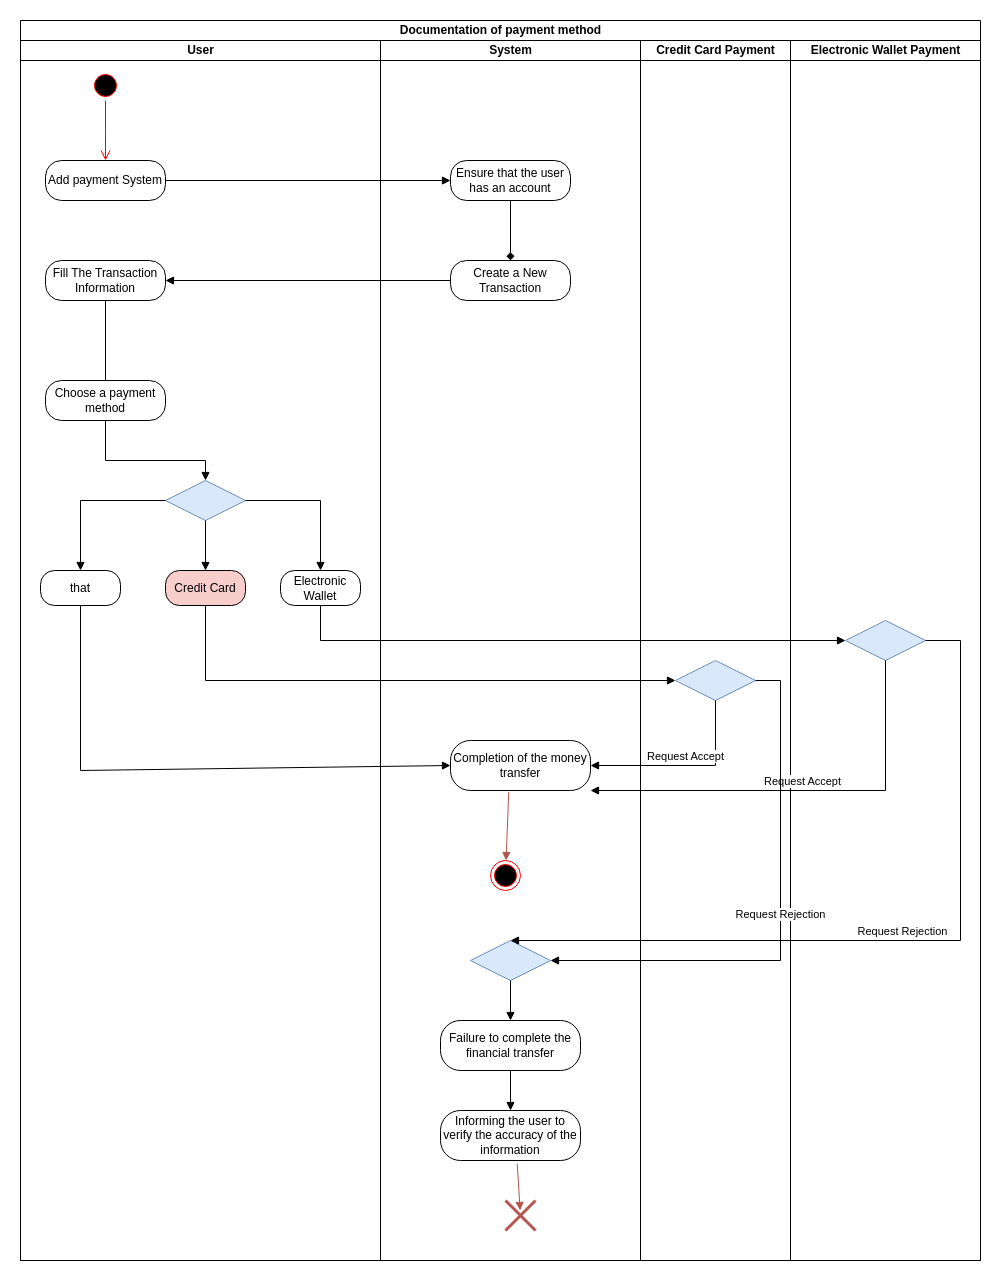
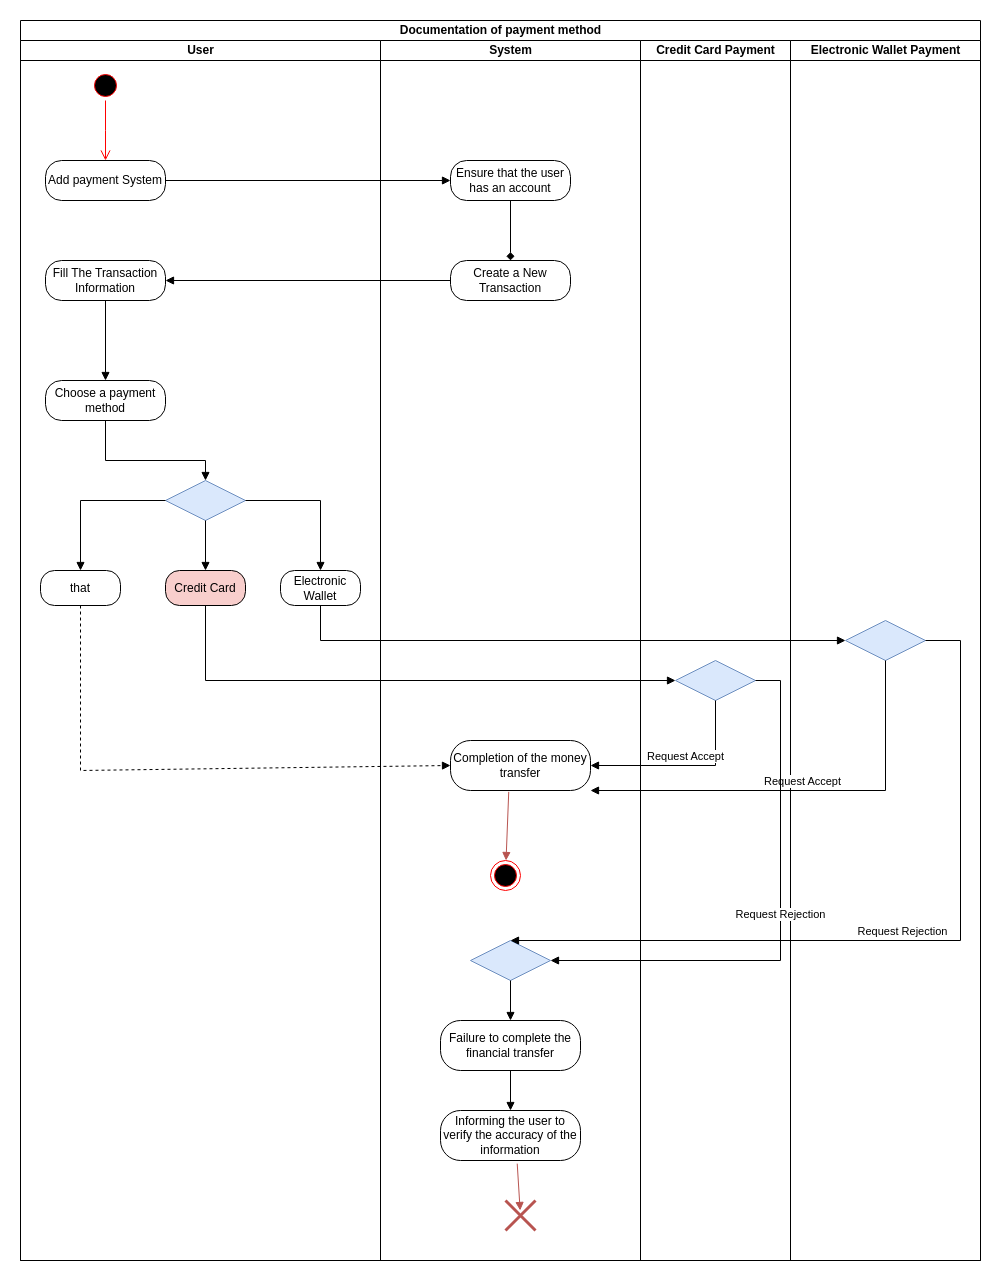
  <mxCell id="0" />
  <mxCell id="1" parent="0" />
  <mxCell id="2" value="Documentation of payment method" style="swimlane;childLayout=stackLayout;resizeParent=1;resizeParentMax=0;startSize=20;html=1;" parent="1" vertex="1"><mxGeometry x="20" y="20" width="960" height="1240" as="geometry" /></mxCell>
  <mxCell id="3" value="User" style="swimlane;startSize=20;html=1;" parent="2" vertex="1"><mxGeometry y="20" width="360" height="1220" as="geometry" /></mxCell>
  <mxCell id="4" value="" style="ellipse;html=1;shape=startState;fillColor=#000000;strokeColor=#ff0000;" parent="3" vertex="1"><mxGeometry x="70" y="30" width="30" height="30" as="geometry" /></mxCell>
  <mxCell id="5" value="" style="edgeStyle=orthogonalEdgeStyle;html=1;verticalAlign=bottom;endArrow=open;endSize=8;strokeColor=#ff0000;rounded=0;" parent="3" source="4" edge="1"><mxGeometry relative="1" as="geometry"><mxPoint x="85" y="120" as="targetPoint" /></mxGeometry></mxCell>
  <mxCell id="6" value="Add payment System" style="rounded=1;whiteSpace=wrap;html=1;arcSize=40;" parent="3" vertex="1"><mxGeometry x="25" y="120" width="120" height="40" as="geometry" /></mxCell>
  <mxCell id="7" value="Fill The Transaction Information" style="rounded=1;whiteSpace=wrap;html=1;arcSize=40;" parent="3" vertex="1"><mxGeometry x="25" y="220" width="120" height="40" as="geometry" /></mxCell>
  <mxCell id="8" value="Choose a payment method" style="rounded=1;whiteSpace=wrap;html=1;arcSize=40;" parent="3" vertex="1"><mxGeometry x="25" y="340" width="120" height="40" as="geometry" /></mxCell>
- <mxCell id="9" value="" style="html=1;verticalAlign=bottom;endArrow=none;curved=0;rounded=0;entryX=0.5;entryY=0;entryDx=0;entryDy=0;exitX=0.5;exitY=1;exitDx=0;exitDy=0;" parent="3" source="7" target="8" edge="1"><mxGeometry width="80" relative="1" as="geometry"><mxPoint x="126" y="390" as="sourcePoint" /><mxPoint x="126" y="450" as="targetPoint" /></mxGeometry></mxCell>
+ <mxCell id="9" value="" style="html=1;verticalAlign=bottom;endArrow=block;curved=0;rounded=0;entryX=0.5;entryY=0;entryDx=0;entryDy=0;exitX=0.5;exitY=1;exitDx=0;exitDy=0;" parent="3" source="7" target="8" edge="1"><mxGeometry width="80" relative="1" as="geometry"><mxPoint x="126" y="390" as="sourcePoint" /><mxPoint x="126" y="450" as="targetPoint" /></mxGeometry></mxCell>
  <mxCell id="10" value="" style="rhombus;whiteSpace=wrap;html=1;fillColor=#dae8fc;strokeColor=#6c8ebf;" parent="3" vertex="1"><mxGeometry x="145" y="440" width="80" height="40" as="geometry" /></mxCell>
  <mxCell id="11" value="" style="html=1;verticalAlign=bottom;endArrow=block;curved=0;rounded=0;entryX=0.5;entryY=0;entryDx=0;entryDy=0;exitX=0.5;exitY=1;exitDx=0;exitDy=0;" parent="3" source="8" target="10" edge="1"><mxGeometry width="80" relative="1" as="geometry"><mxPoint x="190" y="360" as="sourcePoint" /><mxPoint x="190" y="420" as="targetPoint" /><Array as="points"><mxPoint x="85" y="420" /><mxPoint x="185" y="420" /></Array></mxGeometry></mxCell>
  <mxCell id="12" value="Electronic Wallet" style="rounded=1;whiteSpace=wrap;html=1;arcSize=40;" parent="3" vertex="1"><mxGeometry x="260" y="530" width="80" height="35" as="geometry" /></mxCell>
  <mxCell id="13" value="that" style="rounded=1;whiteSpace=wrap;html=1;arcSize=40;" parent="3" vertex="1"><mxGeometry x="20" y="530" width="80" height="35" as="geometry" /></mxCell>
  <mxCell id="14" value="Credit Card" style="rounded=1;whiteSpace=wrap;html=1;arcSize=40;fillColor=#f8cecc;" parent="3" vertex="1"><mxGeometry x="145" y="530" width="80" height="35" as="geometry" /></mxCell>
  <mxCell id="15" value="" style="html=1;verticalAlign=bottom;endArrow=block;curved=0;rounded=0;entryX=0.5;entryY=0;entryDx=0;entryDy=0;exitX=0.5;exitY=1;exitDx=0;exitDy=0;" parent="3" source="10" target="14" edge="1"><mxGeometry width="80" relative="1" as="geometry"><mxPoint x="240" y="410" as="sourcePoint" /><mxPoint x="240" y="490" as="targetPoint" /></mxGeometry></mxCell>
  <mxCell id="16" value="" style="html=1;verticalAlign=bottom;endArrow=block;curved=0;rounded=0;entryX=0.5;entryY=0;entryDx=0;entryDy=0;exitX=0;exitY=0.5;exitDx=0;exitDy=0;" parent="3" source="10" target="13" edge="1"><mxGeometry width="80" relative="1" as="geometry"><mxPoint x="70" y="430" as="sourcePoint" /><mxPoint x="70" y="510" as="targetPoint" /><Array as="points"><mxPoint x="60" y="460" /></Array></mxGeometry></mxCell>
  <mxCell id="17" value="" style="html=1;verticalAlign=bottom;endArrow=block;curved=0;rounded=0;entryX=0.5;entryY=0;entryDx=0;entryDy=0;exitX=1;exitY=0.5;exitDx=0;exitDy=0;" parent="3" source="10" target="12" edge="1"><mxGeometry width="80" relative="1" as="geometry"><mxPoint x="195" y="490" as="sourcePoint" /><mxPoint x="195" y="540" as="targetPoint" /><Array as="points"><mxPoint x="300" y="460" /></Array></mxGeometry></mxCell>
  <mxCell id="18" value="" style="html=1;verticalAlign=bottom;endArrow=block;curved=0;rounded=0;entryX=0;entryY=0.5;entryDx=0;entryDy=0;" parent="2" source="12" target="36" edge="1"><mxGeometry width="80" relative="1" as="geometry"><mxPoint x="300" y="590" as="sourcePoint" /><mxPoint x="770" y="655" as="targetPoint" /><Array as="points"><mxPoint x="300" y="620" /></Array></mxGeometry></mxCell>
  <mxCell id="19" value="System" style="swimlane;startSize=20;html=1;" parent="2" vertex="1"><mxGeometry x="360" y="20" width="260" height="1220" as="geometry" /></mxCell>
  <mxCell id="20" value="Ensure that the user has an account" style="rounded=1;whiteSpace=wrap;html=1;arcSize=40;" parent="19" vertex="1"><mxGeometry x="70" y="120" width="120" height="40" as="geometry" /></mxCell>
  <mxCell id="21" value="" style="html=1;verticalAlign=bottom;endArrow=diamond;curved=0;rounded=0;entryX=0.5;entryY=0;entryDx=0;entryDy=0;exitX=0.5;exitY=1;exitDx=0;exitDy=0;" parent="19" source="20" target="22" edge="1"><mxGeometry width="80" relative="1" as="geometry"><mxPoint x="36" y="200" as="sourcePoint" /><mxPoint x="181" y="200" as="targetPoint" /></mxGeometry></mxCell>
  <mxCell id="22" value="Create a New Transaction" style="rounded=1;whiteSpace=wrap;html=1;arcSize=40;" parent="19" vertex="1"><mxGeometry x="70" y="220" width="120" height="40" as="geometry" /></mxCell>
  <mxCell id="23" value="Completion of the money transfer" style="rounded=1;whiteSpace=wrap;html=1;arcSize=40;" parent="19" vertex="1"><mxGeometry x="70" y="700" width="140" height="50" as="geometry" /></mxCell>
  <mxCell id="24" value="" style="ellipse;html=1;shape=endState;fillColor=#000000;strokeColor=#ff0000;" parent="19" vertex="1"><mxGeometry x="110" y="820" width="30" height="30" as="geometry" /></mxCell>
  <mxCell id="25" value="" style="html=1;verticalAlign=bottom;endArrow=block;curved=0;rounded=0;exitX=0.416;exitY=1.026;exitDx=0;exitDy=0;exitPerimeter=0;fillColor=#f8cecc;strokeColor=#B85450;" parent="19" source="23" target="24" edge="1"><mxGeometry width="80" relative="1" as="geometry"><mxPoint x="129.41" y="760" as="sourcePoint" /><mxPoint x="129.41" y="810" as="targetPoint" /></mxGeometry></mxCell>
  <mxCell id="26" value="" style="rhombus;whiteSpace=wrap;html=1;fillColor=#dae8fc;strokeColor=#6c8ebf;" parent="19" vertex="1"><mxGeometry x="90" y="900" width="80" height="40" as="geometry" /></mxCell>
  <mxCell id="27" value="Informing the user to verify the accuracy of the information" style="rounded=1;whiteSpace=wrap;html=1;arcSize=40;" parent="19" vertex="1"><mxGeometry x="60" y="1070" width="140" height="50" as="geometry" /></mxCell>
  <mxCell id="28" value="Failure to complete the financial transfer" style="rounded=1;whiteSpace=wrap;html=1;arcSize=40;" parent="19" vertex="1"><mxGeometry x="60" y="980" width="140" height="50" as="geometry" /></mxCell>
  <mxCell id="29" value="" style="html=1;verticalAlign=bottom;endArrow=block;curved=0;rounded=0;fillColor=#f8cecc;strokeColor=#B85450;entryX=0.488;entryY=0.333;entryDx=0;entryDy=0;entryPerimeter=0;exitX=0.548;exitY=1.063;exitDx=0;exitDy=0;exitPerimeter=0;" parent="19" source="27" target="30" edge="1"><mxGeometry width="80" relative="1" as="geometry"><mxPoint x="129" y="1120" as="sourcePoint" /><mxPoint x="131" y="1170" as="targetPoint" /></mxGeometry></mxCell>
  <mxCell id="30" value="" style="shape=umlDestroy;whiteSpace=wrap;html=1;strokeWidth=3;targetShapes=umlLifeline;fillColor=#f8cecc;strokeColor=#b85450;" parent="19" vertex="1"><mxGeometry x="125" y="1160" width="30" height="30" as="geometry" /></mxCell>
  <mxCell id="31" value="" style="html=1;verticalAlign=bottom;endArrow=block;curved=0;rounded=0;entryX=0.5;entryY=0;entryDx=0;entryDy=0;exitX=0.5;exitY=1;exitDx=0;exitDy=0;" parent="19" source="26" target="28" edge="1"><mxGeometry width="80" relative="1" as="geometry"><mxPoint x="220" y="940" as="sourcePoint" /><mxPoint x="220" y="990" as="targetPoint" /></mxGeometry></mxCell>
  <mxCell id="32" value="" style="html=1;verticalAlign=bottom;endArrow=block;curved=0;rounded=0;entryX=0.5;entryY=0;entryDx=0;entryDy=0;exitX=0.5;exitY=1;exitDx=0;exitDy=0;" parent="19" source="28" target="27" edge="1"><mxGeometry width="80" relative="1" as="geometry"><mxPoint x="220" y="1010" as="sourcePoint" /><mxPoint x="220" y="1060" as="targetPoint" /></mxGeometry></mxCell>
  <mxCell id="33" value="Credit Card Payment" style="swimlane;startSize=20;html=1;" parent="2" vertex="1"><mxGeometry x="620" y="20" width="150" height="1220" as="geometry" /></mxCell>
  <mxCell id="34" value="" style="rhombus;whiteSpace=wrap;html=1;fillColor=#dae8fc;strokeColor=#6c8ebf;" parent="33" vertex="1"><mxGeometry x="35" y="620" width="80" height="40" as="geometry" /></mxCell>
  <mxCell id="35" value="Electronic Wallet Payment" style="swimlane;startSize=20;html=1;" parent="2" vertex="1"><mxGeometry x="770" y="20" width="190" height="1220" as="geometry" /></mxCell>
  <mxCell id="36" value="" style="rhombus;whiteSpace=wrap;html=1;fillColor=#dae8fc;strokeColor=#6c8ebf;" parent="35" vertex="1"><mxGeometry x="55" y="580" width="80" height="40" as="geometry" /></mxCell>
  <mxCell id="37" value="" style="html=1;verticalAlign=bottom;endArrow=block;curved=0;rounded=0;entryX=0;entryY=0.5;entryDx=0;entryDy=0;exitX=1;exitY=0.5;exitDx=0;exitDy=0;" parent="2" source="6" target="20" edge="1"><mxGeometry width="80" relative="1" as="geometry"><mxPoint x="156" y="160" as="sourcePoint" /><mxPoint x="250" y="110" as="targetPoint" /></mxGeometry></mxCell>
  <mxCell id="38" value="" style="html=1;verticalAlign=bottom;endArrow=block;curved=0;rounded=0;entryX=1;entryY=0.5;entryDx=0;entryDy=0;exitX=0;exitY=0.5;exitDx=0;exitDy=0;" parent="2" source="22" target="7" edge="1"><mxGeometry width="80" relative="1" as="geometry"><mxPoint x="136" y="210" as="sourcePoint" /><mxPoint x="281" y="210" as="targetPoint" /></mxGeometry></mxCell>
- <mxCell id="39" value="" style="html=1;verticalAlign=bottom;endArrow=block;curved=0;rounded=0;exitX=0.5;exitY=1;exitDx=0;exitDy=0;entryX=0;entryY=0.5;entryDx=0;entryDy=0;" parent="2" source="13" target="23" edge="1"><mxGeometry width="80" relative="1" as="geometry"><mxPoint x="59.47" y="610" as="sourcePoint" /><mxPoint x="450" y="660" as="targetPoint" /><Array as="points"><mxPoint x="60" y="750" /></Array></mxGeometry></mxCell>
+ <mxCell id="39" value="" style="html=1;verticalAlign=bottom;endArrow=block;curved=0;rounded=0;exitX=0.5;exitY=1;exitDx=0;exitDy=0;entryX=0;entryY=0.5;entryDx=0;entryDy=0;dashed=1;" parent="2" source="13" target="23" edge="1"><mxGeometry width="80" relative="1" as="geometry"><mxPoint x="59.47" y="610" as="sourcePoint" /><mxPoint x="450" y="660" as="targetPoint" /><Array as="points"><mxPoint x="60" y="750" /></Array></mxGeometry></mxCell>
  <mxCell id="40" value="" style="html=1;verticalAlign=bottom;endArrow=block;curved=0;rounded=0;exitX=0.5;exitY=1;exitDx=0;exitDy=0;entryX=0;entryY=0.5;entryDx=0;entryDy=0;" parent="2" source="14" target="34" edge="1"><mxGeometry width="80" relative="1" as="geometry"><mxPoint x="190" y="590" as="sourcePoint" /><mxPoint x="560" y="750" as="targetPoint" /><Array as="points"><mxPoint x="185" y="660" /></Array></mxGeometry></mxCell>
  <mxCell id="41" value="Request Accept" style="html=1;verticalAlign=bottom;endArrow=block;curved=0;rounded=0;exitX=0.5;exitY=1;exitDx=0;exitDy=0;entryX=1;entryY=0.5;entryDx=0;entryDy=0;" parent="2" source="34" target="23" edge="1"><mxGeometry width="80" relative="1" as="geometry"><mxPoint x="655" y="760" as="sourcePoint" /><mxPoint x="735" y="760" as="targetPoint" /><Array as="points"><mxPoint x="695" y="745" /></Array></mxGeometry></mxCell>
  <mxCell id="42" value="Request Accept" style="html=1;verticalAlign=bottom;endArrow=block;curved=0;rounded=0;exitX=0.5;exitY=1;exitDx=0;exitDy=0;entryX=1;entryY=1;entryDx=0;entryDy=0;" parent="2" source="36" target="23" edge="1"><mxGeometry width="80" relative="1" as="geometry"><mxPoint x="865" y="712.5" as="sourcePoint" /><mxPoint x="740" y="777.5" as="targetPoint" /><Array as="points"><mxPoint x="865" y="770" /></Array></mxGeometry></mxCell>
  <mxCell id="43" value="Request&amp;nbsp;Rejection" style="html=1;verticalAlign=bottom;endArrow=block;curved=0;rounded=0;entryX=1;entryY=0.5;entryDx=0;entryDy=0;exitX=1;exitY=0.5;exitDx=0;exitDy=0;" parent="2" source="34" target="26" edge="1"><mxGeometry width="80" relative="1" as="geometry"><mxPoint x="760" y="630" as="sourcePoint" /><mxPoint x="540" y="945" as="targetPoint" /><Array as="points"><mxPoint x="760" y="660" /><mxPoint x="760" y="940" /></Array></mxGeometry></mxCell>
  <mxCell id="44" value="Request&amp;nbsp;Rejection" style="html=1;verticalAlign=bottom;endArrow=block;curved=0;rounded=0;entryX=0.5;entryY=0;entryDx=0;entryDy=0;exitX=1;exitY=0.5;exitDx=0;exitDy=0;" parent="2" source="36" target="26" edge="1"><mxGeometry width="80" relative="1" as="geometry"><mxPoint x="915" y="670" as="sourcePoint" /><mxPoint x="720" y="960" as="targetPoint" /><Array as="points"><mxPoint x="940" y="620" /><mxPoint x="940" y="920" /></Array></mxGeometry></mxCell>
